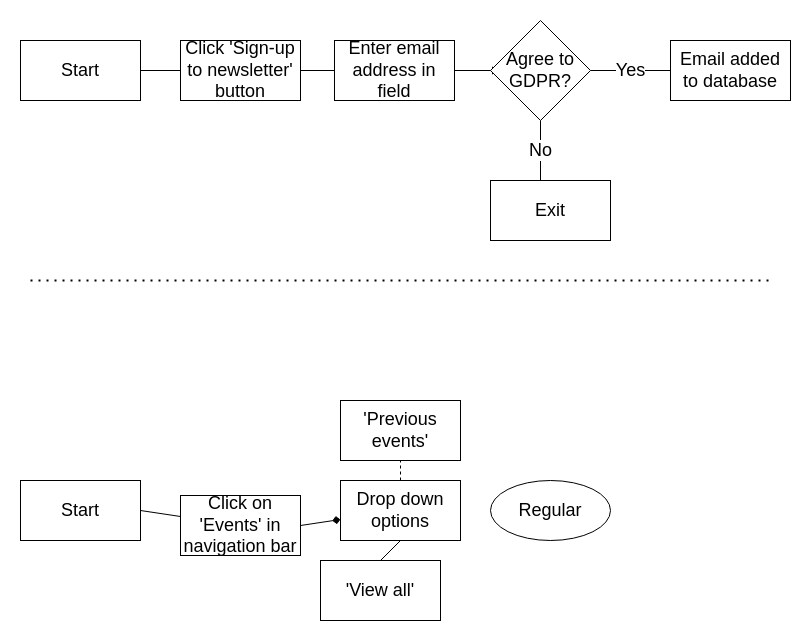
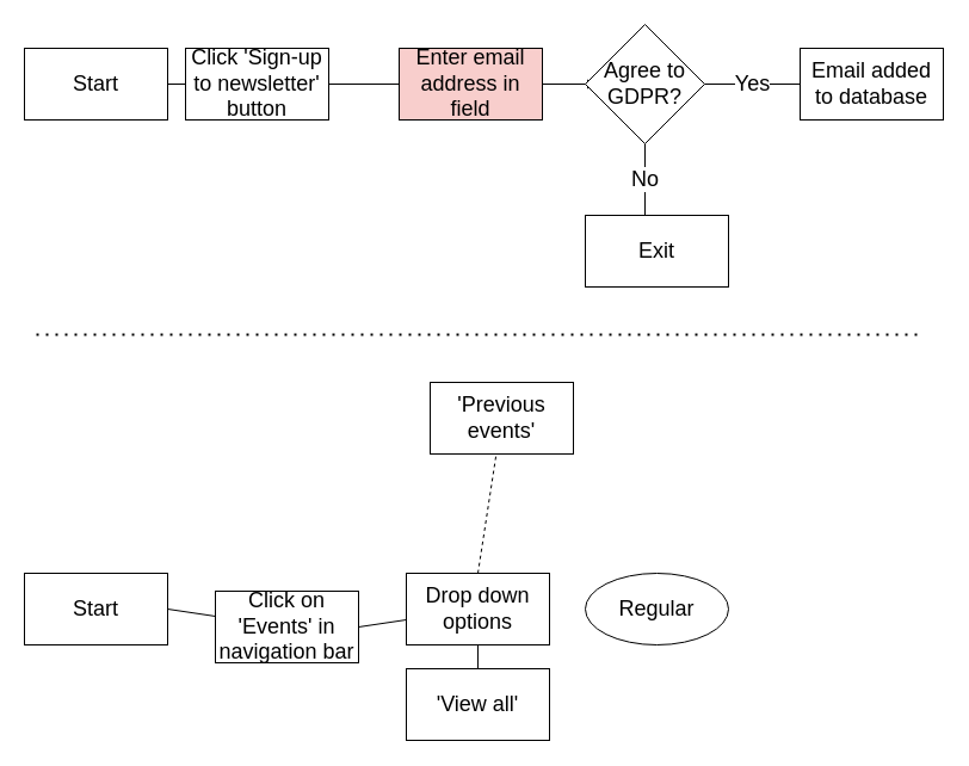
  <mxCell id="0" />
  <mxCell id="1" parent="0" />
  <mxCell id="2" value="&lt;font style=&quot;font-size: 18px&quot;&gt;Start&lt;/font&gt;" style="rounded=0;whiteSpace=wrap;html=1;" vertex="1" parent="1"><mxGeometry x="20" y="40" width="120" height="60" as="geometry" /></mxCell>
  <mxCell id="3" value="" style="endArrow=none;html=1;fontSize=18;exitX=1;exitY=0.5;exitDx=0;exitDy=0;" edge="1" parent="1" source="2" target="5"><mxGeometry width="50" height="50" relative="1" as="geometry"><mxPoint x="140" y="110" as="sourcePoint" /><mxPoint x="200" y="70" as="targetPoint" /></mxGeometry></mxCell>
  <mxCell id="4" style="edgeStyle=none;html=1;entryX=0;entryY=0.5;entryDx=0;entryDy=0;fontSize=18;" edge="1" parent="1" source="5"><mxGeometry relative="1" as="geometry"><mxPoint x="500" y="70" as="targetPoint" /></mxGeometry></mxCell>
- <mxCell id="5" value="Enter email address in field" style="rounded=0;whiteSpace=wrap;html=1;fontSize=18;" vertex="1" parent="1"><mxGeometry x="334" y="40" width="120" height="60" as="geometry" /></mxCell>
- <mxCell id="6" value="Click 'Sign-up to newsletter' button" style="rounded=0;whiteSpace=wrap;html=1;fontSize=18;" vertex="1" parent="1"><mxGeometry x="180" y="40" width="120" height="60" as="geometry" /></mxCell>
+ <mxCell id="5" value="Enter email address in field" style="rounded=0;whiteSpace=wrap;html=1;fontSize=18;fillColor=#f8cecc;" vertex="1" parent="1"><mxGeometry x="334" y="40" width="120" height="60" as="geometry" /></mxCell>
+ <mxCell id="6" value="Click 'Sign-up to newsletter' button" style="rounded=0;whiteSpace=wrap;html=1;fontSize=18;" vertex="1" parent="1"><mxGeometry x="155" y="40" width="120" height="60" as="geometry" /></mxCell>
  <mxCell id="7" value="No" style="endArrow=none;html=1;fontSize=18;" edge="1" parent="1"><mxGeometry width="50" height="50" relative="1" as="geometry"><mxPoint x="540" y="180" as="sourcePoint" /><mxPoint x="540" y="120" as="targetPoint" /></mxGeometry></mxCell>
  <mxCell id="8" value="Agree to GDPR?" style="rhombus;whiteSpace=wrap;html=1;fontSize=18;" vertex="1" parent="1"><mxGeometry x="490" y="20" width="100" height="100" as="geometry" /></mxCell>
  <mxCell id="9" value="Exit" style="rounded=0;whiteSpace=wrap;html=1;fontSize=18;" vertex="1" parent="1"><mxGeometry x="490" y="180" width="120" height="60" as="geometry" /></mxCell>
  <mxCell id="10" value="Yes" style="endArrow=none;html=1;fontSize=18;" edge="1" parent="1"><mxGeometry width="50" height="50" relative="1" as="geometry"><mxPoint x="590" y="70" as="sourcePoint" /><mxPoint x="670" y="70" as="targetPoint" /></mxGeometry></mxCell>
  <mxCell id="11" value="Email added to database" style="rounded=0;whiteSpace=wrap;html=1;fontSize=18;" vertex="1" parent="1"><mxGeometry x="670" y="40" width="120" height="60" as="geometry" /></mxCell>
  <mxCell id="12" value="" style="endArrow=none;dashed=1;html=1;dashPattern=1 3;strokeWidth=2;fontSize=18;" edge="1" parent="1"><mxGeometry width="50" height="50" relative="1" as="geometry"><mxPoint x="30" y="280" as="sourcePoint" /><mxPoint x="770" y="280" as="targetPoint" /></mxGeometry></mxCell>
  <mxCell id="13" value="Start" style="rounded=0;whiteSpace=wrap;html=1;fontSize=18;" vertex="1" parent="1"><mxGeometry x="20" y="480" width="120" height="60" as="geometry" /></mxCell>
  <mxCell id="14" value="" style="endArrow=none;html=1;fontSize=18;exitX=1;exitY=0.5;exitDx=0;exitDy=0;" edge="1" parent="1" source="13" target="15"><mxGeometry width="50" height="50" relative="1" as="geometry"><mxPoint x="380" y="480" as="sourcePoint" /><mxPoint x="220" y="519" as="targetPoint" /></mxGeometry></mxCell>
  <mxCell id="15" value="Click on 'Events' in navigation bar" style="rounded=0;whiteSpace=wrap;html=1;fontSize=18;" vertex="1" parent="1"><mxGeometry x="180" y="495" width="120" height="60" as="geometry" /></mxCell>
- <mxCell id="16" value="" style="endArrow=diamond;html=1;fontSize=18;exitX=1;exitY=0.5;exitDx=0;exitDy=0;" edge="1" parent="1" source="15" target="17"><mxGeometry width="50" height="50" relative="1" as="geometry"><mxPoint x="470" y="470" as="sourcePoint" /><mxPoint x="370" y="510" as="targetPoint" /></mxGeometry></mxCell>
+ <mxCell id="16" value="" style="endArrow=none;html=1;fontSize=18;exitX=1;exitY=0.5;exitDx=0;exitDy=0;" edge="1" parent="1" source="15" target="17"><mxGeometry width="50" height="50" relative="1" as="geometry"><mxPoint x="470" y="470" as="sourcePoint" /><mxPoint x="370" y="510" as="targetPoint" /></mxGeometry></mxCell>
  <mxCell id="17" value="Drop down options" style="rounded=0;whiteSpace=wrap;html=1;fontSize=18;" vertex="1" parent="1"><mxGeometry x="340" y="480" width="120" height="60" as="geometry" /></mxCell>
  <mxCell id="18" value="Regular" style="ellipse;whiteSpace=wrap;html=1;fontSize=18;" vertex="1" parent="1"><mxGeometry x="490" y="480" width="120" height="60" as="geometry" /></mxCell>
- <mxCell id="19" value="'Previous events'" style="rounded=0;whiteSpace=wrap;html=1;fontSize=18;" vertex="1" parent="1"><mxGeometry x="340" y="400" width="120" height="60" as="geometry" /></mxCell>
- <mxCell id="20" value="'View all'" style="rounded=0;whiteSpace=wrap;html=1;fontSize=18;" vertex="1" parent="1"><mxGeometry x="320" y="560" width="120" height="60" as="geometry" /></mxCell>
+ <mxCell id="19" value="'Previous events'" style="rounded=0;whiteSpace=wrap;html=1;fontSize=18;" vertex="1" parent="1"><mxGeometry x="360" y="320" width="120" height="60" as="geometry" /></mxCell>
+ <mxCell id="20" value="'View all'" style="rounded=0;whiteSpace=wrap;html=1;fontSize=18;" vertex="1" parent="1"><mxGeometry x="340" y="560" width="120" height="60" as="geometry" /></mxCell>
  <mxCell id="21" value="" style="endArrow=none;html=1;fontSize=18;exitX=0.5;exitY=0;exitDx=0;exitDy=0;dashed=1;" edge="1" parent="1" source="17" target="19"><mxGeometry width="50" height="50" relative="1" as="geometry"><mxPoint x="450" y="430" as="sourcePoint" /><mxPoint x="500" y="380" as="targetPoint" /><Array as="points" /></mxGeometry></mxCell>
  <mxCell id="22" value="" style="endArrow=none;html=1;fontSize=18;entryX=0.5;entryY=0;entryDx=0;entryDy=0;" edge="1" parent="1" target="20"><mxGeometry width="50" height="50" relative="1" as="geometry"><mxPoint x="400" y="540" as="sourcePoint" /><mxPoint x="500" y="380" as="targetPoint" /></mxGeometry></mxCell>
